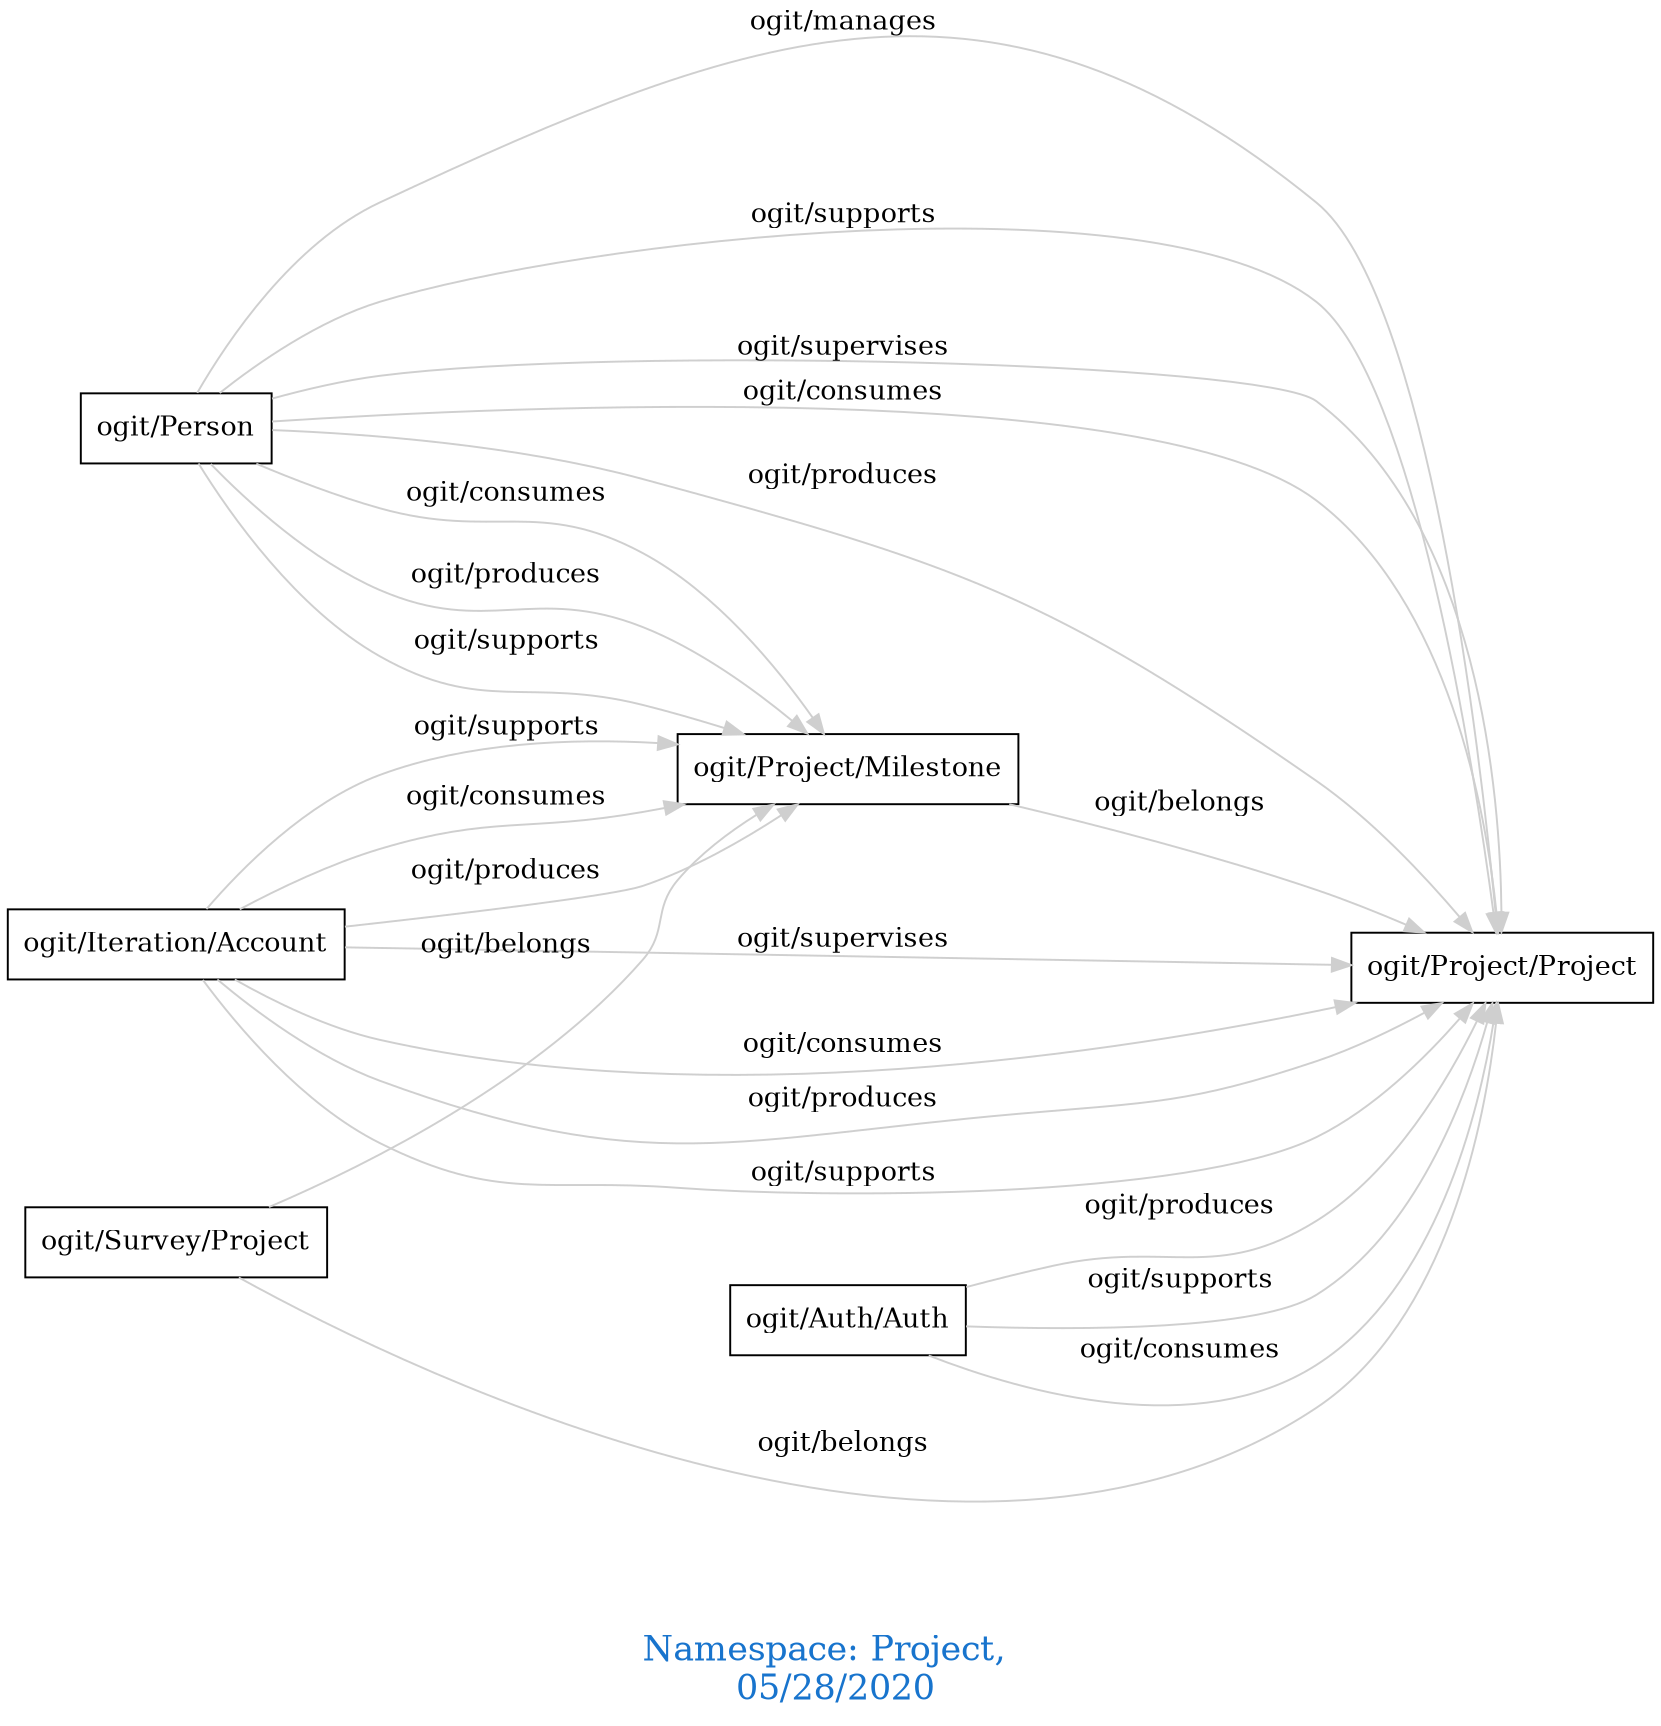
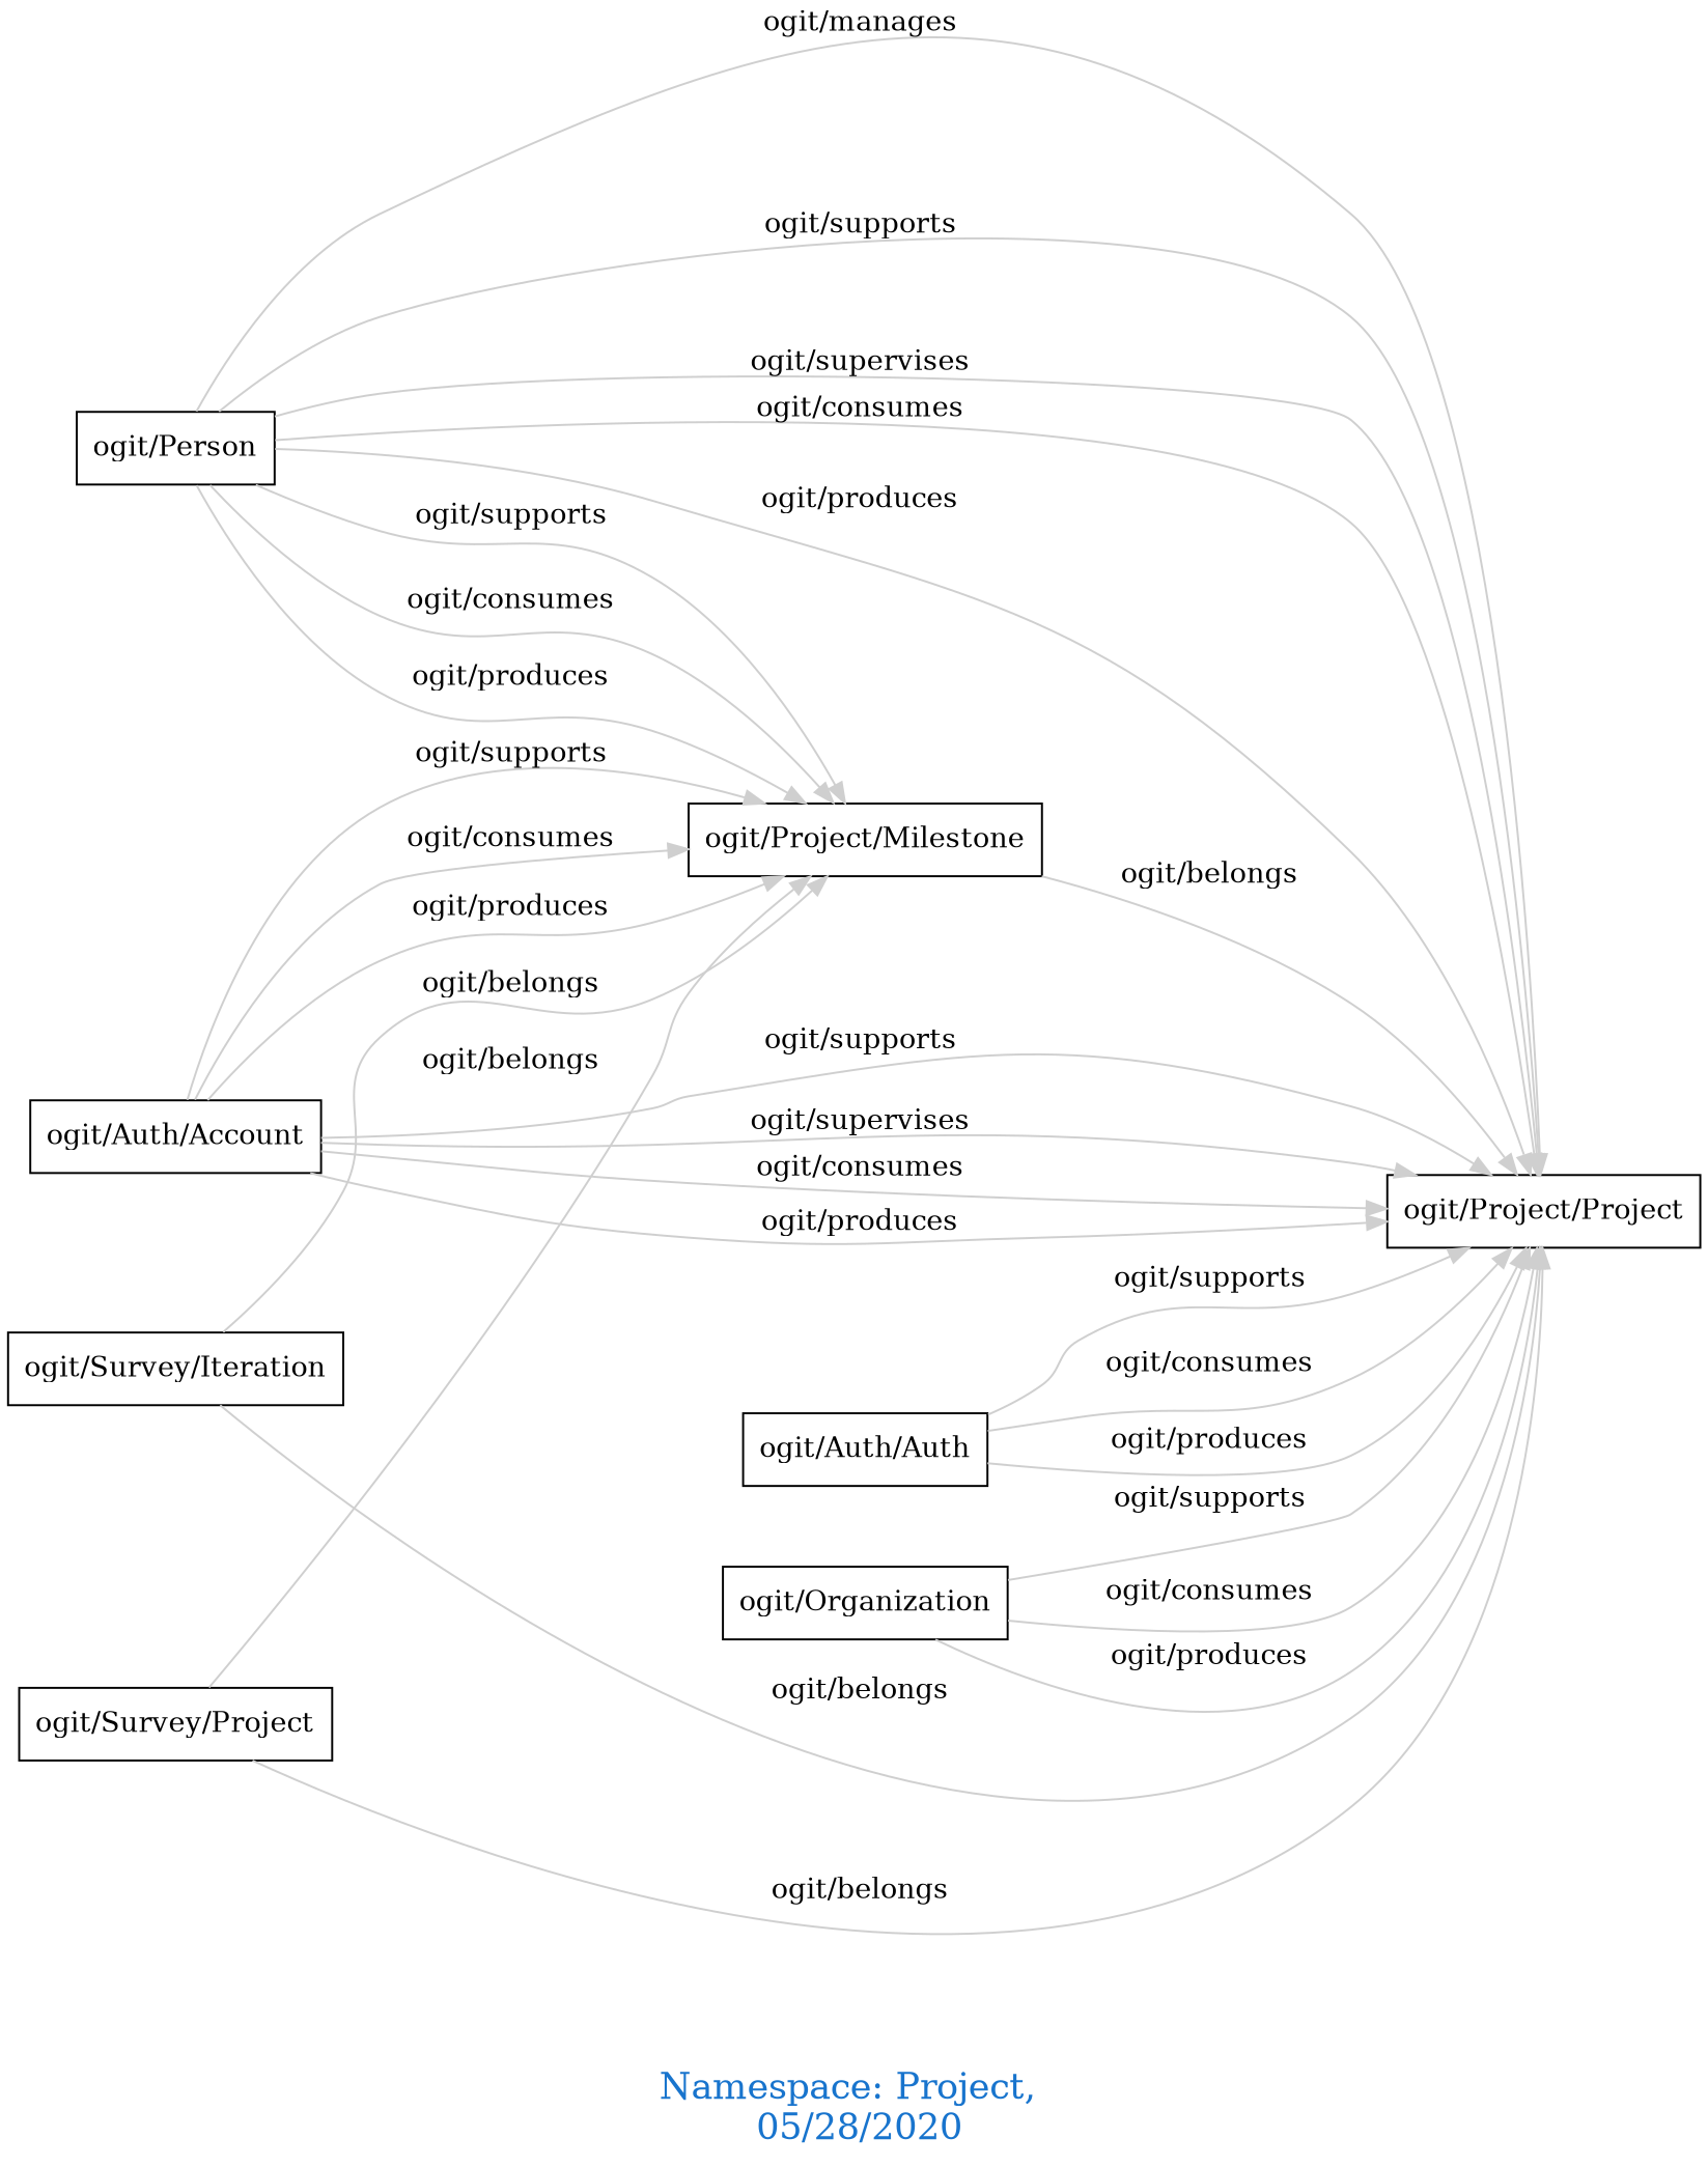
  digraph {
    fontcolor=dodgerblue3
    fontsize=18
    label="\n\n\nNamespace: Project, \n 05/28/2020"
    rankdir=LR
    node [shape=polygon]
    edge [color=gray81]
    "ogit/Person"
    "ogit/Project/Project"
    "ogit/Project/Milestone"
-   "ogit/Auth/Account" [label="ogit/Iteration/Account"]
+   "ogit/Auth/Account"
    n5 [label="ogit/Auth/Auth"]
+   "ogit/Organization"
+   "ogit/Survey/Iteration"
    n8 [label="ogit/Survey/Project"]
    "ogit/Person" -> "ogit/Project/Project" [label="   ogit/manages    "]
    "ogit/Person" -> "ogit/Project/Project" [label="   ogit/supports    "]
    "ogit/Person" -> "ogit/Project/Project" [label="   ogit/supervises    "]
    "ogit/Person" -> "ogit/Project/Project" [label="   ogit/consumes    "]
    "ogit/Person" -> "ogit/Project/Project" [label="   ogit/produces    "]
    "ogit/Person" -> "ogit/Project/Milestone" [label="   ogit/supports    "]
    "ogit/Person" -> "ogit/Project/Milestone" [label="   ogit/consumes    "]
    "ogit/Person" -> "ogit/Project/Milestone" [label="   ogit/produces    "]
    "ogit/Project/Milestone" -> "ogit/Project/Project" [label="   ogit/belongs    "]
    "ogit/Auth/Account" -> "ogit/Project/Project" [label="   ogit/supports    "]
    "ogit/Auth/Account" -> "ogit/Project/Project" [label="   ogit/supervises    "]
    "ogit/Auth/Account" -> "ogit/Project/Project" [label="   ogit/consumes    "]
    "ogit/Auth/Account" -> "ogit/Project/Project" [label="   ogit/produces    "]
    "ogit/Auth/Account" -> "ogit/Project/Milestone" [label="   ogit/supports    "]
    "ogit/Auth/Account" -> "ogit/Project/Milestone" [label="   ogit/consumes    "]
    "ogit/Auth/Account" -> "ogit/Project/Milestone" [label="   ogit/produces    "]
    n5 -> "ogit/Project/Project" [label="   ogit/supports    "]
    n5 -> "ogit/Project/Project" [label="   ogit/consumes    "]
    n5 -> "ogit/Project/Project" [label="   ogit/produces    "]
+   "ogit/Organization" -> "ogit/Project/Project" [label="   ogit/supports    "]
+   "ogit/Organization" -> "ogit/Project/Project" [label="   ogit/consumes    "]
+   "ogit/Organization" -> "ogit/Project/Project" [label="   ogit/produces    "]
+   "ogit/Survey/Iteration" -> "ogit/Project/Project" [label="   ogit/belongs    "]
+   "ogit/Survey/Iteration" -> "ogit/Project/Milestone" [label="   ogit/belongs    "]
    n8 -> "ogit/Project/Project" [label="   ogit/belongs    "]
    n8 -> "ogit/Project/Milestone" [label="   ogit/belongs    "]
  }
